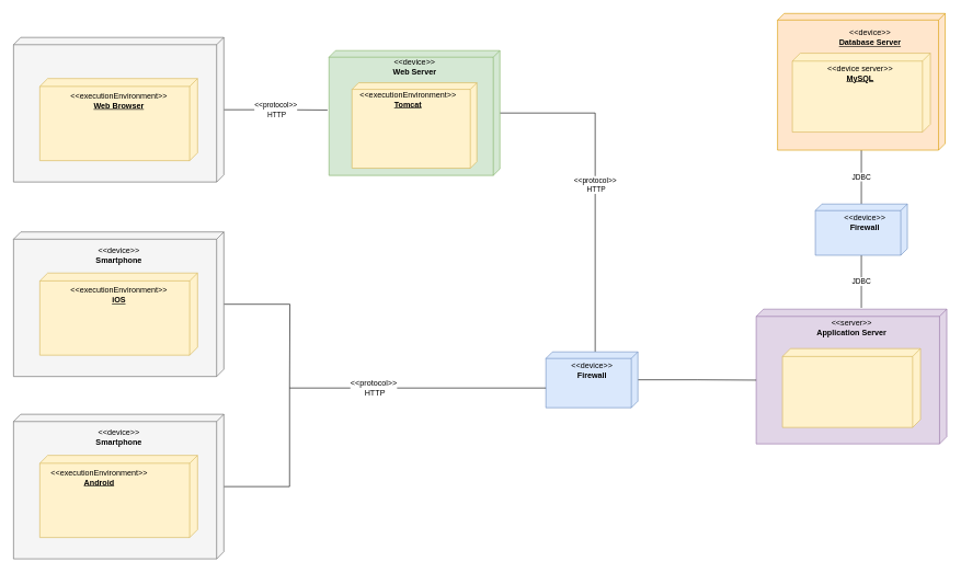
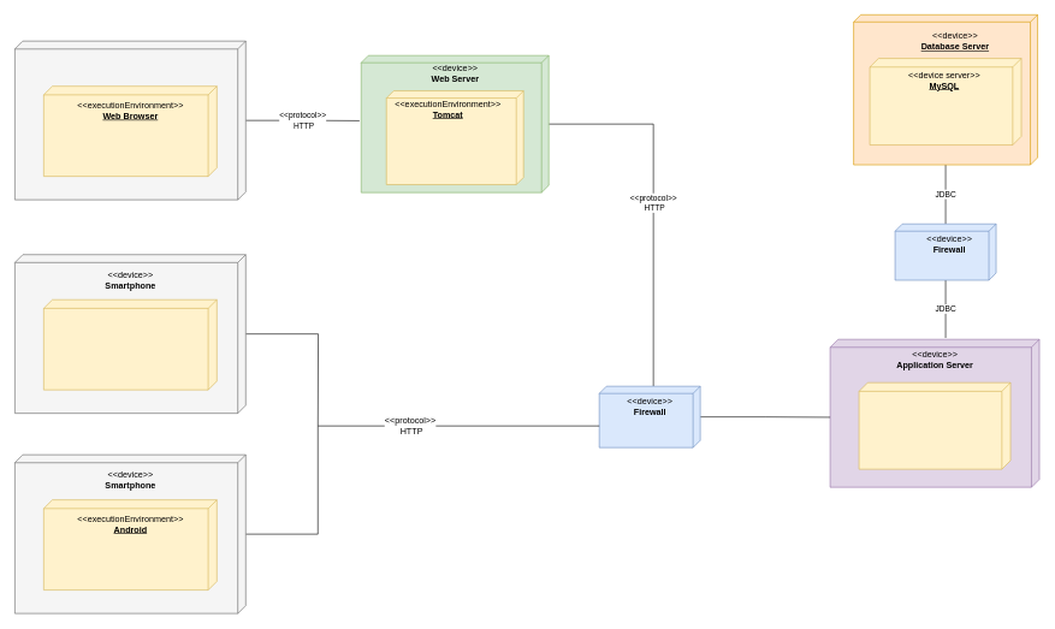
  <mxCell id="0" />
  <mxCell id="1" parent="0" />
  <mxCell id="2" value="" style="verticalAlign=top;align=left;spacingTop=8;spacingLeft=2;spacingRight=12;shape=cube;size=11;direction=south;fontStyle=4;html=1;fillColor=#e1d5e7;strokeColor=#9673a6;" vertex="1" parent="1"><mxGeometry x="1150" y="470" width="290" height="205" as="geometry" /></mxCell>
  <mxCell id="3" value="" style="verticalAlign=top;align=left;spacingTop=8;spacingLeft=2;spacingRight=12;shape=cube;size=12;direction=south;fontStyle=4;html=1;fillColor=#fff2cc;strokeColor=#d6b656;" vertex="1" parent="1"><mxGeometry x="1190" y="530" width="210" height="120" as="geometry" /></mxCell>
- <mxCell id="4" value="&amp;lt;&amp;lt;server&amp;gt;&amp;gt;&lt;br&gt;&lt;b&gt;Application Server&lt;/b&gt;" style="text;html=1;align=center;verticalAlign=middle;resizable=0;points=[];;autosize=1;" vertex="1" parent="1"><mxGeometry x="1235" y="483.5" width="120" height="30" as="geometry" /></mxCell>
+ <mxCell id="4" value="&amp;lt;&amp;lt;device&amp;gt;&amp;gt;&lt;br&gt;&lt;b&gt;Application Server&lt;/b&gt;" style="text;html=1;align=center;verticalAlign=middle;resizable=0;points=[];;autosize=1;" vertex="1" parent="1"><mxGeometry x="1235" y="483.5" width="120" height="30" as="geometry" /></mxCell>
  <mxCell id="5" value="JDBC" style="edgeStyle=orthogonalEdgeStyle;rounded=0;orthogonalLoop=1;jettySize=auto;html=1;endArrow=none;endFill=0;" edge="1" parent="1" source="7"><mxGeometry relative="1" as="geometry"><mxPoint x="1310" y="468" as="targetPoint" /><Array as="points"><mxPoint x="1310" y="468" /></Array></mxGeometry></mxCell>
  <mxCell id="6" value="JDBC" style="edgeStyle=orthogonalEdgeStyle;rounded=0;orthogonalLoop=1;jettySize=auto;html=1;endArrow=none;endFill=0;" edge="1" parent="1" source="7" target="8"><mxGeometry relative="1" as="geometry" /></mxCell>
  <mxCell id="7" value="" style="verticalAlign=top;align=left;spacingTop=8;spacingLeft=2;spacingRight=12;shape=cube;size=10;direction=south;fontStyle=4;html=1;fillColor=#dae8fc;strokeColor=#6c8ebf;" vertex="1" parent="1"><mxGeometry x="1240" y="310" width="140" height="78" as="geometry" /></mxCell>
  <mxCell id="8" value="" style="verticalAlign=top;align=left;spacingTop=8;spacingLeft=2;spacingRight=12;shape=cube;size=10;direction=south;fontStyle=4;html=1;fillColor=#ffe6cc;strokeColor=#d79b00;" vertex="1" parent="1"><mxGeometry x="1182.5" y="20" width="255" height="208" as="geometry" /></mxCell>
  <mxCell id="9" value="&amp;lt;&amp;lt;device&amp;gt;&amp;gt;&lt;br&gt;&lt;b&gt;Firewall&lt;/b&gt;" style="text;html=1;align=center;verticalAlign=middle;resizable=0;points=[];;autosize=1;" vertex="1" parent="1"><mxGeometry x="1275" y="322.5" width="80" height="30" as="geometry" /></mxCell>
  <mxCell id="10" value="&amp;lt;&amp;lt;protocol&amp;gt;&amp;gt;&lt;br&gt;&amp;nbsp;HTTP" style="edgeStyle=orthogonalEdgeStyle;rounded=0;orthogonalLoop=1;jettySize=auto;html=1;endArrow=none;endFill=0;entryX=0.476;entryY=1.009;entryDx=0;entryDy=0;entryPerimeter=0;" edge="1" parent="1" source="11" target="15"><mxGeometry relative="1" as="geometry"><mxPoint x="420" y="166.5" as="targetPoint" /></mxGeometry></mxCell>
  <mxCell id="11" value="" style="verticalAlign=top;align=left;spacingTop=8;spacingLeft=2;spacingRight=12;shape=cube;size=11;direction=south;fontStyle=4;html=1;fillColor=#f5f5f5;strokeColor=#666666;fontColor=#333333;" vertex="1" parent="1"><mxGeometry x="20" y="56.5" width="320" height="220" as="geometry" /></mxCell>
  <mxCell id="12" value="" style="verticalAlign=top;align=left;spacingTop=8;spacingLeft=2;spacingRight=12;shape=cube;size=12;direction=south;fontStyle=4;html=1;fillColor=#fff2cc;strokeColor=#d6b656;" vertex="1" parent="1"><mxGeometry x="60" y="119" width="240" height="125" as="geometry" /></mxCell>
  <mxCell id="13" value="&amp;lt;&amp;lt;executionEnvironment&amp;gt;&amp;gt;&lt;br&gt;&lt;b&gt;&lt;u&gt;Web Browser&lt;/u&gt;&lt;/b&gt;" style="text;html=1;align=center;verticalAlign=middle;resizable=0;points=[];;autosize=1;" vertex="1" parent="1"><mxGeometry x="100" y="137.5" width="160" height="30" as="geometry" /></mxCell>
  <mxCell id="14" value="&amp;lt;&amp;lt;protocol&amp;gt;&amp;gt;&lt;br&gt;&amp;nbsp;HTTP" style="edgeStyle=orthogonalEdgeStyle;rounded=0;orthogonalLoop=1;jettySize=auto;html=1;endArrow=none;endFill=0;entryX=0;entryY=0;entryDx=0;entryDy=65;entryPerimeter=0;" edge="1" parent="1" source="15" target="20"><mxGeometry relative="1" as="geometry"><mxPoint x="900" y="172" as="targetPoint" /></mxGeometry></mxCell>
  <mxCell id="15" value="" style="verticalAlign=top;align=left;spacingTop=8;spacingLeft=2;spacingRight=12;shape=cube;size=10;direction=south;fontStyle=4;html=1;fillColor=#d5e8d4;strokeColor=#82b366;" vertex="1" parent="1"><mxGeometry x="500" y="76.5" width="260" height="190" as="geometry" /></mxCell>
  <mxCell id="16" value="&amp;lt;&amp;lt;device&amp;gt;&amp;gt;&lt;br&gt;&lt;b&gt;Web Server&lt;/b&gt;" style="text;html=1;align=center;verticalAlign=middle;resizable=0;points=[];;autosize=1;" vertex="1" parent="1"><mxGeometry x="590" y="85.5" width="80" height="30" as="geometry" /></mxCell>
  <mxCell id="17" value="" style="verticalAlign=top;align=left;spacingTop=8;spacingLeft=2;spacingRight=12;shape=cube;size=10;direction=south;fontStyle=4;html=1;fillColor=#fff2cc;strokeColor=#d6b656;" vertex="1" parent="1"><mxGeometry x="535" y="125.5" width="190" height="130" as="geometry" /></mxCell>
  <mxCell id="18" value="&amp;lt;&amp;lt;executionEnvironment&amp;gt;&amp;gt;&lt;br&gt;&lt;u&gt;&lt;b&gt;Tomcat&lt;/b&gt;&lt;br&gt;&lt;/u&gt;" style="text;html=1;align=center;verticalAlign=middle;resizable=0;points=[];;autosize=1;" vertex="1" parent="1"><mxGeometry x="540" y="135.5" width="160" height="30" as="geometry" /></mxCell>
  <mxCell id="19" value="" style="edgeStyle=orthogonalEdgeStyle;rounded=0;orthogonalLoop=1;jettySize=auto;html=1;endArrow=none;endFill=0;entryX=0;entryY=0;entryDx=108;entryDy=290;entryPerimeter=0;" edge="1" parent="1" source="20" target="2"><mxGeometry relative="1" as="geometry"><mxPoint x="1050" y="577.5" as="targetPoint" /></mxGeometry></mxCell>
  <mxCell id="20" value="" style="verticalAlign=top;align=left;spacingTop=8;spacingLeft=2;spacingRight=12;shape=cube;size=10;direction=south;fontStyle=4;html=1;fillColor=#dae8fc;strokeColor=#6c8ebf;" vertex="1" parent="1"><mxGeometry x="830" y="535" width="140" height="85" as="geometry" /></mxCell>
  <mxCell id="21" value="&amp;lt;&amp;lt;device&amp;gt;&amp;gt;&lt;br&gt;&lt;b&gt;Firewall&lt;/b&gt;" style="text;html=1;align=center;verticalAlign=middle;resizable=0;points=[];;autosize=1;" vertex="1" parent="1"><mxGeometry x="860" y="547.5" width="80" height="30" as="geometry" /></mxCell>
  <mxCell id="22" value="" style="edgeStyle=orthogonalEdgeStyle;rounded=0;orthogonalLoop=1;jettySize=auto;html=1;endArrow=none;endFill=0;" edge="1" parent="1" source="23"><mxGeometry relative="1" as="geometry"><mxPoint x="440" y="590" as="targetPoint" /></mxGeometry></mxCell>
  <mxCell id="23" value="" style="verticalAlign=top;align=left;spacingTop=8;spacingLeft=2;spacingRight=12;shape=cube;size=11;direction=south;fontStyle=4;html=1;fillColor=#f5f5f5;strokeColor=#666666;fontColor=#333333;" vertex="1" parent="1"><mxGeometry x="20" y="352.5" width="320" height="220" as="geometry" /></mxCell>
  <mxCell id="24" value="" style="verticalAlign=top;align=left;spacingTop=8;spacingLeft=2;spacingRight=12;shape=cube;size=12;direction=south;fontStyle=4;html=1;fillColor=#fff2cc;strokeColor=#d6b656;" vertex="1" parent="1"><mxGeometry x="60" y="415" width="240" height="125" as="geometry" /></mxCell>
  <mxCell id="25" value="&amp;lt;&amp;lt;device&amp;gt;&amp;gt;&lt;br&gt;&lt;b&gt;Smartphone&lt;/b&gt;" style="text;html=1;align=center;verticalAlign=middle;resizable=0;points=[];;autosize=1;" vertex="1" parent="1"><mxGeometry x="135" y="372.5" width="90" height="30" as="geometry" /></mxCell>
- <mxCell id="26" value="&amp;lt;&amp;lt;executionEnvironment&amp;gt;&amp;gt;&lt;br&gt;&lt;b&gt;&lt;u&gt;iOS&lt;/u&gt;&lt;/b&gt;" style="text;html=1;align=center;verticalAlign=middle;resizable=0;points=[];;autosize=1;" vertex="1" parent="1"><mxGeometry x="100" y="433.5" width="160" height="30" as="geometry" /></mxCell>
  <mxCell id="27" value="" style="edgeStyle=orthogonalEdgeStyle;rounded=0;orthogonalLoop=1;jettySize=auto;html=1;endArrow=none;endFill=0;" edge="1" parent="1" source="29" target="20"><mxGeometry relative="1" as="geometry"><mxPoint x="440" y="620" as="targetPoint" /><Array as="points"><mxPoint x="440" y="740" /><mxPoint x="440" y="590" /></Array></mxGeometry></mxCell>
  <mxCell id="28" value="&amp;lt;&amp;lt;protocol&amp;gt;&amp;gt;&lt;br&gt;&amp;nbsp;HTTP" style="text;html=1;align=center;verticalAlign=middle;resizable=0;points=[];;labelBackgroundColor=#ffffff;" vertex="1" connectable="0" parent="27"><mxGeometry x="0.177" y="1" relative="1" as="geometry"><mxPoint as="offset" /></mxGeometry></mxCell>
  <mxCell id="29" value="" style="verticalAlign=top;align=left;spacingTop=8;spacingLeft=2;spacingRight=12;shape=cube;size=11;direction=south;fontStyle=4;html=1;fillColor=#f5f5f5;strokeColor=#666666;fontColor=#333333;" vertex="1" parent="1"><mxGeometry x="20" y="630" width="320" height="220" as="geometry" /></mxCell>
  <mxCell id="30" value="" style="verticalAlign=top;align=left;spacingTop=8;spacingLeft=2;spacingRight=12;shape=cube;size=12;direction=south;fontStyle=4;html=1;fillColor=#fff2cc;strokeColor=#d6b656;" vertex="1" parent="1"><mxGeometry x="60" y="692.5" width="240" height="125" as="geometry" /></mxCell>
  <mxCell id="31" value="&amp;lt;&amp;lt;device&amp;gt;&amp;gt;&lt;br&gt;&lt;b&gt;Smartphone&lt;/b&gt;" style="text;html=1;align=center;verticalAlign=middle;resizable=0;points=[];;autosize=1;" vertex="1" parent="1"><mxGeometry x="135" y="650" width="90" height="30" as="geometry" /></mxCell>
- <mxCell id="32" value="&amp;lt;&amp;lt;executionEnvironment&amp;gt;&amp;gt;&lt;br&gt;&lt;b&gt;&lt;u&gt;Android&lt;/u&gt;&lt;/b&gt;" style="text;html=1;align=center;verticalAlign=middle;resizable=0;points=[];;autosize=1;" vertex="1" parent="1"><mxGeometry x="70" y="711" width="160" height="30" as="geometry" /></mxCell>
+ <mxCell id="32" value="&amp;lt;&amp;lt;executionEnvironment&amp;gt;&amp;gt;&lt;br&gt;&lt;b&gt;&lt;u&gt;Android&lt;/u&gt;&lt;/b&gt;" style="text;html=1;align=center;verticalAlign=middle;resizable=0;points=[];;autosize=1;" vertex="1" parent="1"><mxGeometry x="100" y="711" width="160" height="30" as="geometry" /></mxCell>
  <mxCell id="33" value="&amp;lt;&amp;lt;device&amp;gt;&amp;gt;&lt;br&gt;&lt;b&gt;&lt;u&gt;Database Server&lt;/u&gt;&lt;/b&gt;" style="text;html=1;align=center;verticalAlign=middle;resizable=0;points=[];;autosize=1;" vertex="1" parent="1"><mxGeometry x="1267.5" y="41.5" width="110" height="30" as="geometry" /></mxCell>
  <mxCell id="34" value="" style="verticalAlign=top;align=left;spacingTop=8;spacingLeft=2;spacingRight=12;shape=cube;size=12;direction=south;fontStyle=4;html=1;fillColor=#fff2cc;strokeColor=#d6b656;" vertex="1" parent="1"><mxGeometry x="1205" y="80.5" width="210" height="120" as="geometry" /></mxCell>
  <mxCell id="35" value="&amp;lt;&amp;lt;device server&amp;gt;&amp;gt;&lt;br&gt;&lt;b&gt;&lt;u&gt;MySQL&lt;/u&gt;&lt;/b&gt;" style="text;html=1;align=center;verticalAlign=middle;resizable=0;points=[];;autosize=1;" vertex="1" parent="1"><mxGeometry x="1242.5" y="95.5" width="130" height="30" as="geometry" /></mxCell>
